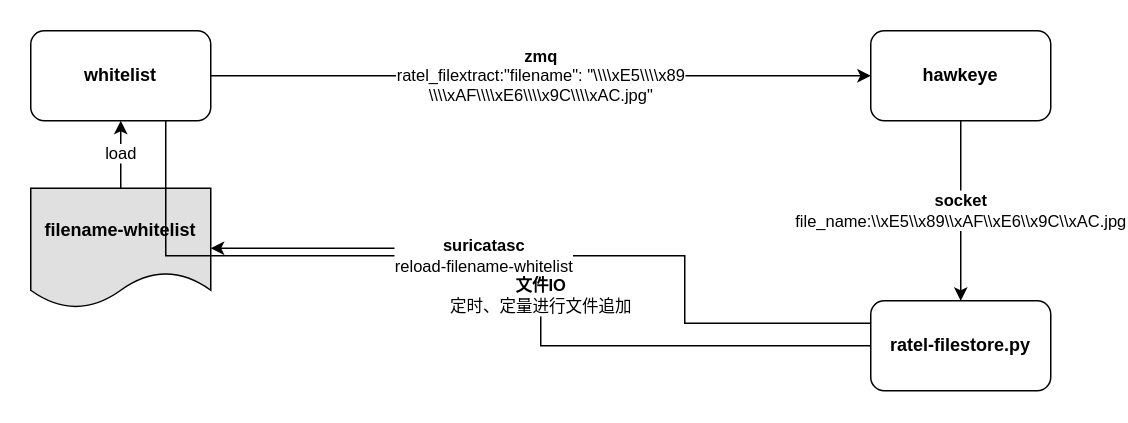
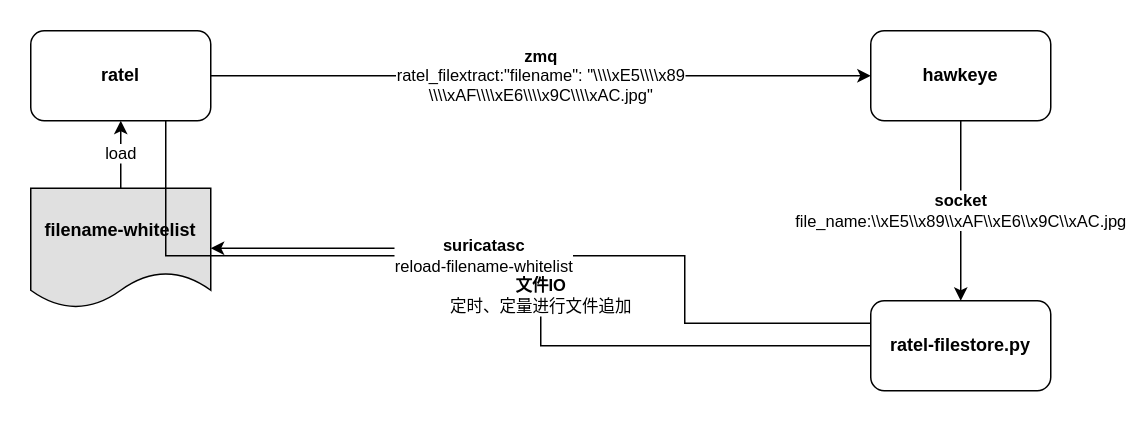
  <mxCell id="0" />
  <mxCell id="1" parent="0" />
  <mxCell id="2" value="load" style="edgeStyle=orthogonalEdgeStyle;rounded=0;orthogonalLoop=1;jettySize=auto;html=1;entryX=0.5;entryY=1;entryDx=0;entryDy=0;" edge="1" parent="1" source="3" target="5"><mxGeometry relative="1" as="geometry" /></mxCell>
  <mxCell id="3" value="filename-whitelist" style="shape=document;whiteSpace=wrap;html=1;boundedLbl=1;fillColor=#E0E0E0;fontStyle=1" vertex="1" parent="1"><mxGeometry x="20" y="125" width="120" height="80" as="geometry" /></mxCell>
  <mxCell id="4" value="&lt;b&gt;zmq&lt;/b&gt;&lt;br&gt;&lt;span style=&quot;font-size: 11px&quot;&gt;ratel_filextract:&lt;/span&gt;&lt;span style=&quot;font-size: 11px&quot;&gt;&quot;filename&quot;: &quot;\\\\xE5\\\\x89&lt;br&gt;\\\\xAF\\\\xE6\\\\x9C\\\\xAC.jpg&quot;&lt;/span&gt;" style="edgeStyle=orthogonalEdgeStyle;rounded=0;orthogonalLoop=1;jettySize=auto;html=1;entryX=0;entryY=0.5;entryDx=0;entryDy=0;" edge="1" parent="1" source="5" target="7"><mxGeometry relative="1" as="geometry" /></mxCell>
- <mxCell id="5" value="whitelist" style="rounded=1;whiteSpace=wrap;html=1;fontStyle=1" vertex="1" parent="1"><mxGeometry x="20" y="20" width="120" height="60" as="geometry" /></mxCell>
+ <mxCell id="5" value="ratel" style="rounded=1;whiteSpace=wrap;html=1;fontStyle=1" vertex="1" parent="1"><mxGeometry x="20" y="20" width="120" height="60" as="geometry" /></mxCell>
  <mxCell id="6" value="&lt;b&gt;socket&lt;/b&gt;&lt;br&gt;file_name:\\xE5\\x89\\xAF\\xE6\\x9C\\xAC.jpg" style="edgeStyle=orthogonalEdgeStyle;rounded=0;orthogonalLoop=1;jettySize=auto;html=1;" edge="1" parent="1" source="7" target="9"><mxGeometry relative="1" as="geometry" /></mxCell>
  <mxCell id="7" value="hawkeye" style="rounded=1;whiteSpace=wrap;html=1;fontStyle=1" vertex="1" parent="1"><mxGeometry x="580" y="20" width="120" height="60" as="geometry" /></mxCell>
  <mxCell id="8" value="&lt;b&gt;文件IO&lt;/b&gt;&lt;br&gt;定时、定量进行文件追加" style="edgeStyle=orthogonalEdgeStyle;rounded=0;orthogonalLoop=1;jettySize=auto;html=1;" edge="1" parent="1" source="9" target="3"><mxGeometry relative="1" as="geometry" /></mxCell>
  <mxCell id="9" value="ratel-filestore.py" style="rounded=1;whiteSpace=wrap;html=1;fontStyle=1" vertex="1" parent="1"><mxGeometry x="580" y="200" width="120" height="60" as="geometry" /></mxCell>
  <mxCell id="10" value="&lt;b&gt;suricatasc&lt;/b&gt;&lt;br&gt;reload-filename-whitelist" style="endArrow=none;html=1;rounded=0;exitX=0;exitY=0.25;exitDx=0;exitDy=0;entryX=0.75;entryY=1;entryDx=0;entryDy=0;edgeStyle=orthogonalEdgeStyle;" edge="1" parent="1" source="9" target="5"><mxGeometry width="50" height="50" relative="1" as="geometry"><mxPoint x="576" y="200" as="sourcePoint" /><mxPoint x="326" y="130" as="targetPoint" /><Array as="points"><mxPoint x="456" y="215" /><mxPoint x="456" y="170" /><mxPoint x="110" y="170" /></Array></mxGeometry></mxCell>
